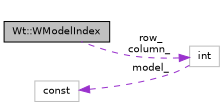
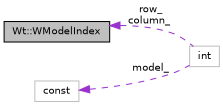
  digraph {
    rankdir=LR
    node [color=grey75 fillcolor=white fontname=Helvetica fontsize=10 shape=record style=filled]
    edge [color=darkorchid3 dir=back fontname=Helvetica fontsize=10 labelfontname=Helvetica labelfontsize=10 style=dashed]
    n1 [color=black fillcolor=grey75 fontcolor=black height=0.2 label="Wt::WModelIndex" width=0.4]
    n2 [height=0.2 label=int width=0.4]
    n3 [height=0.2 label=const width=0.4]
-   n2 -> n1 [label=" row_\ncolumn_"]
+   n1 -> n2 [label=" row_\ncolumn_"]
    n3 -> n2 [label=" model_"]
  }
